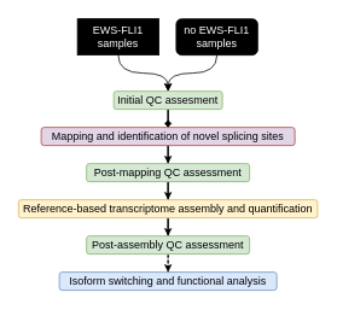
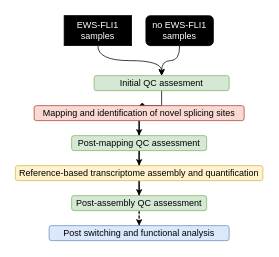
  <mxCell id="0" />
  <mxCell id="1" parent="0" />
  <mxCell id="2" value="" style="edgeStyle=orthogonalEdgeStyle;rounded=0;orthogonalLoop=1;jettySize=auto;html=1;curved=1;" edge="1" parent="1" source="3" target="7"><mxGeometry relative="1" as="geometry" /></mxCell>
  <mxCell id="3" value="&lt;div&gt;EWS-FLI1&lt;/div&gt;&lt;div&gt;samples&lt;br&gt;&lt;/div&gt;" style="whiteSpace=wrap;html=1;fillColor=#000000;fontColor=#FFFFFF;rounded=0;" vertex="1" parent="1"><mxGeometry x="85" y="20" width="90" height="40" as="geometry" /></mxCell>
  <mxCell id="4" value="" style="edgeStyle=orthogonalEdgeStyle;rounded=0;orthogonalLoop=1;jettySize=auto;html=1;curved=1;" edge="1" parent="1" source="5" target="7"><mxGeometry relative="1" as="geometry" /></mxCell>
  <mxCell id="5" value="&lt;div&gt;no EWS-FLI1&lt;/div&gt;&lt;div&gt;samples&lt;br&gt;&lt;/div&gt;" style="rounded=1;whiteSpace=wrap;html=1;fillColor=#000000;fontColor=#FFFFFF;" vertex="1" parent="1"><mxGeometry x="194" y="20" width="90" height="40" as="geometry" /></mxCell>
  <mxCell id="6" value="" style="edgeStyle=orthogonalEdgeStyle;rounded=0;orthogonalLoop=1;jettySize=auto;html=1;endArrow=diamond;" edge="1" parent="1" source="7" target="9"><mxGeometry relative="1" as="geometry" /></mxCell>
- <mxCell id="7" value="Initial QC assesment" style="rounded=1;whiteSpace=wrap;html=1;fillColor=#d5e8d4;strokeColor=#82b366;" vertex="1" parent="1"><mxGeometry x="125" y="100" width="120" height="20" as="geometry" /></mxCell>
+ <mxCell id="7" value="Initial QC assesment" style="rounded=1;whiteSpace=wrap;html=1;fillColor=#d5e8d4;strokeColor=#82b366;" vertex="1" parent="1"><mxGeometry x="125" y="100" width="180" height="20" as="geometry" /></mxCell>
  <mxCell id="8" style="edgeStyle=orthogonalEdgeStyle;rounded=0;orthogonalLoop=1;jettySize=auto;html=1;" edge="1" parent="1" source="9" target="11"><mxGeometry relative="1" as="geometry" /></mxCell>
- <mxCell id="9" value="Mapping and identification of novel splicing sites" style="rounded=1;whiteSpace=wrap;html=1;fillColor=#e1d5e7;strokeColor=#ae4132;" vertex="1" parent="1"><mxGeometry x="45" y="140" width="280" height="20" as="geometry" /></mxCell>
+ <mxCell id="9" value="Mapping and identification of novel splicing sites" style="rounded=1;whiteSpace=wrap;html=1;fillColor=#fad9d5;strokeColor=#ae4132;" vertex="1" parent="1"><mxGeometry x="45" y="140" width="280" height="20" as="geometry" /></mxCell>
  <mxCell id="10" style="edgeStyle=orthogonalEdgeStyle;rounded=0;orthogonalLoop=1;jettySize=auto;html=1;" edge="1" parent="1" source="11" target="13"><mxGeometry relative="1" as="geometry" /></mxCell>
  <mxCell id="11" value="Post-mapping QC assessment" style="rounded=1;whiteSpace=wrap;html=1;fillColor=#d5e8d4;strokeColor=#82b366;" vertex="1" parent="1"><mxGeometry x="95" y="180" width="180" height="20" as="geometry" /></mxCell>
  <mxCell id="12" style="edgeStyle=orthogonalEdgeStyle;rounded=0;orthogonalLoop=1;jettySize=auto;html=1;" edge="1" parent="1" source="13" target="15"><mxGeometry relative="1" as="geometry" /></mxCell>
  <mxCell id="13" value="Reference-based transcriptome assembly and quantification" style="rounded=1;whiteSpace=wrap;html=1;fillColor=#fff2cc;strokeColor=#d6b656;" vertex="1" parent="1"><mxGeometry x="20" y="220" width="330" height="20" as="geometry" /></mxCell>
  <mxCell id="14" style="edgeStyle=orthogonalEdgeStyle;rounded=0;orthogonalLoop=1;jettySize=auto;html=1;dashed=1;" edge="1" parent="1" source="15" target="16"><mxGeometry relative="1" as="geometry" /></mxCell>
  <mxCell id="15" value="Post-assembly QC assessment" style="rounded=1;whiteSpace=wrap;html=1;fillColor=#d5e8d4;strokeColor=#82b366;" vertex="1" parent="1"><mxGeometry x="95" y="260" width="180" height="20" as="geometry" /></mxCell>
- <mxCell id="16" value="Isoform switching and functional analysis" style="rounded=1;whiteSpace=wrap;html=1;fillColor=#dae8fc;strokeColor=#6c8ebf;" vertex="1" parent="1"><mxGeometry x="65" y="300" width="240" height="20" as="geometry" /></mxCell>
+ <mxCell id="16" value="Post switching and functional analysis" style="rounded=1;whiteSpace=wrap;html=1;fillColor=#dae8fc;strokeColor=#6c8ebf;" vertex="1" parent="1"><mxGeometry x="65" y="300" width="240" height="20" as="geometry" /></mxCell>
